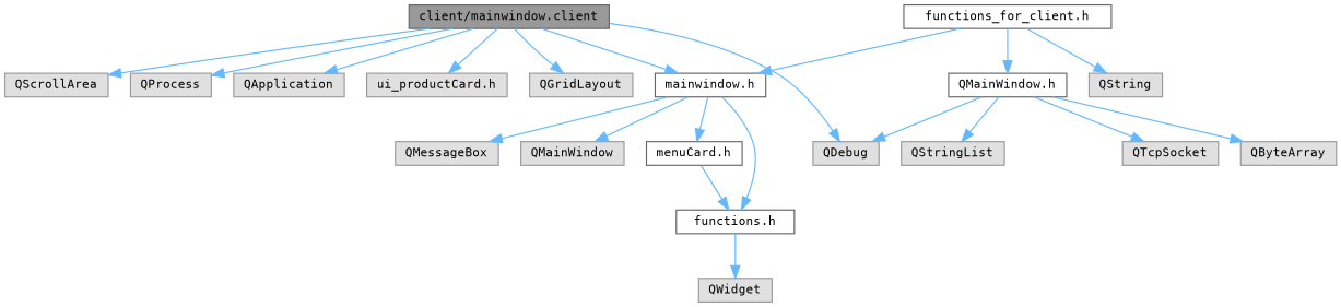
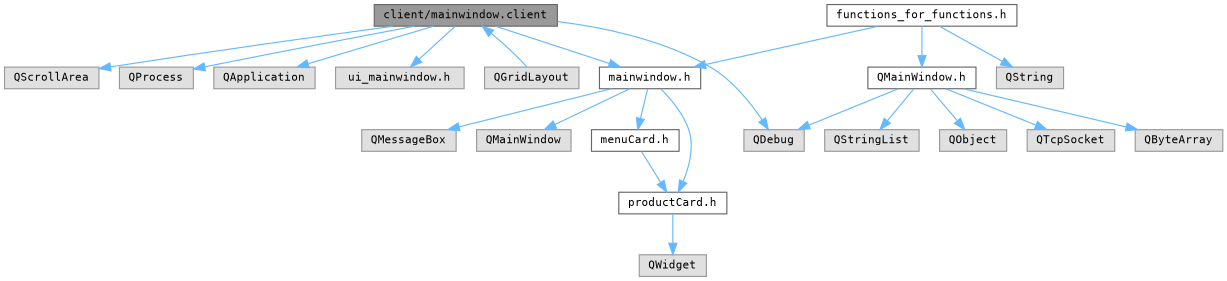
  digraph {
    fontname="DejaVu Sans Mono"
    node [color=grey60 fillcolor="#E0E0E0" fontname="DejaVu Sans Mono" fontsize=10 shape=box style=filled]
    edge [color=steelblue1 fontname="DejaVu Sans Mono" fontsize=10 labelfontname=Helvetica labelfontsize=10 style=solid]
    n1 [color=gray40 fillcolor=grey60 fontcolor=black height=0.2 label="client/mainwindow.client" width=0.4]
    n2 [color=grey40 fillcolor=white height=0.2 label="mainwindow.h" width=0.4]
    n3 [height=0.2 label=QDebug width=0.4]
-   n4 [height=0.2 label="ui_productCard.h" width=0.4]
+   n4 [height=0.2 label="ui_mainwindow.h" width=0.4]
    n5 [height=0.2 label=QGridLayout width=0.4]
    n6 [height=0.2 label=QScrollArea width=0.4]
    n7 [height=0.2 label=QProcess width=0.4]
    n8 [height=0.2 label=QApplication width=0.4]
    n9 [height=0.2 label=QMainWindow width=0.4]
-   n10 [color=grey40 fillcolor=white height=0.2 label="functions.h" width=0.4]
+   n10 [color=grey40 fillcolor=white height=0.2 label="productCard.h" width=0.4]
    n11 [color=grey40 fillcolor=white height=0.2 label="menuCard.h" width=0.4]
    n12 [height=0.2 label=QMessageBox width=0.4]
-   n13 [color=grey40 fillcolor=white height=0.2 label="functions_for_client.h" width=0.4]
+   n13 [color=grey40 fillcolor=white height=0.2 label="functions_for_functions.h" width=0.4]
    n14 [height=0.2 label=QString width=0.4]
    n15 [color=grey40 fillcolor=white height=0.2 label="QMainWindow.h" width=0.4]
    n16 [height=0.2 label=QWidget width=0.4]
+   n17 [height=0.2 label=QObject width=0.4]
    n18 [height=0.2 label=QTcpSocket width=0.4]
    n19 [height=0.2 label=QByteArray width=0.4]
    n20 [height=0.2 label=QStringList width=0.4]
    n1 -> n2
    n1 -> n3
    n1 -> n4
-   n1 -> n5
+   n5 -> n1
    n1 -> n6
    n1 -> n7
    n1 -> n8
    n2 -> n9
    n2 -> n10
    n2 -> n11
    n2 -> n12
    n10 -> n16
    n11 -> n10
    n13 -> n2
    n13 -> n14
    n13 -> n15
    n15 -> n3
+   n15 -> n17
    n15 -> n18
    n15 -> n19
    n15 -> n20
  }
